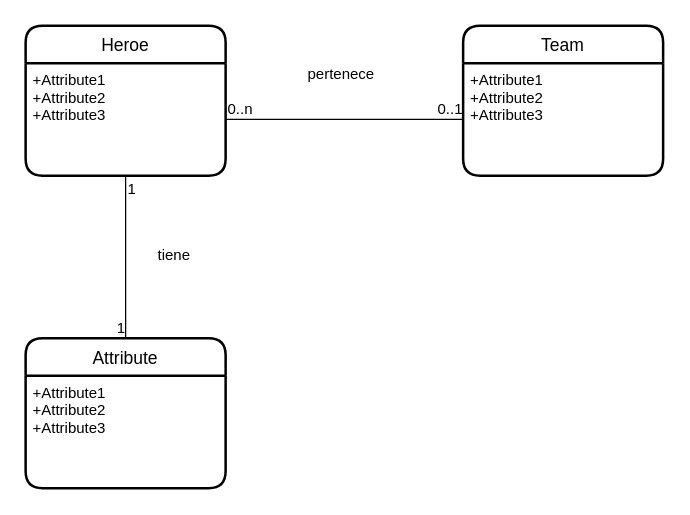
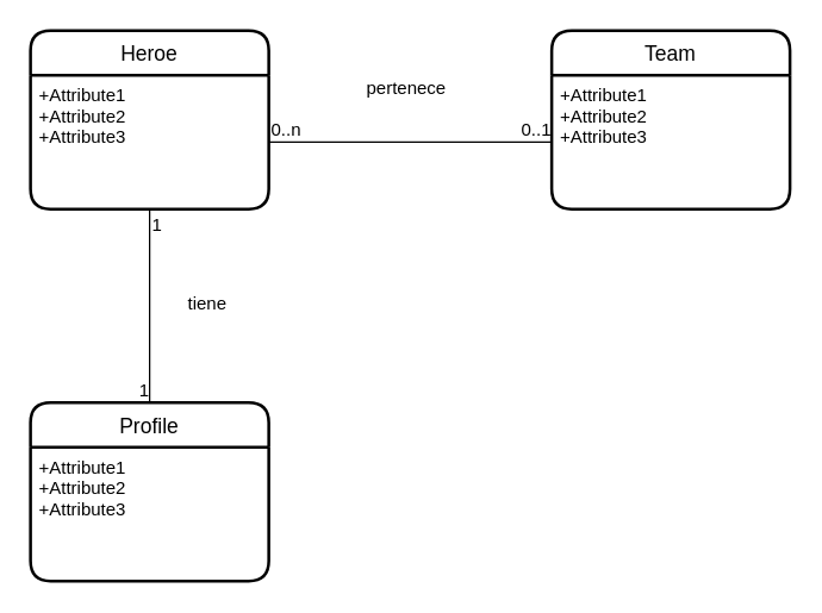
  <mxCell id="0" />
  <mxCell id="1" parent="0" />
  <mxCell id="2" value="Heroe" style="swimlane;childLayout=stackLayout;horizontal=1;startSize=30;horizontalStack=0;rounded=1;fontSize=14;fontStyle=0;strokeWidth=2;resizeParent=0;resizeLast=1;shadow=0;dashed=0;align=center;" vertex="1" parent="1"><mxGeometry x="20" y="20" width="160" height="120" as="geometry" /></mxCell>
  <mxCell id="3" value="+Attribute1&#10;+Attribute2&#10;+Attribute3" style="align=left;strokeColor=none;fillColor=none;spacingLeft=4;fontSize=12;verticalAlign=top;resizable=0;rotatable=0;part=1;" vertex="1" parent="2"><mxGeometry y="30" width="160" height="90" as="geometry" /></mxCell>
  <mxCell id="4" value="Team" style="swimlane;childLayout=stackLayout;horizontal=1;startSize=30;horizontalStack=0;rounded=1;fontSize=14;fontStyle=0;strokeWidth=2;resizeParent=0;resizeLast=1;shadow=0;dashed=0;align=center;" vertex="1" parent="1"><mxGeometry x="370" y="20" width="160" height="120" as="geometry" /></mxCell>
  <mxCell id="5" value="+Attribute1&#10;+Attribute2&#10;+Attribute3" style="align=left;strokeColor=none;fillColor=none;spacingLeft=4;fontSize=12;verticalAlign=top;resizable=0;rotatable=0;part=1;" vertex="1" parent="4"><mxGeometry y="30" width="160" height="90" as="geometry" /></mxCell>
- <mxCell id="6" value="Attribute" style="swimlane;childLayout=stackLayout;horizontal=1;startSize=30;horizontalStack=0;rounded=1;fontSize=14;fontStyle=0;strokeWidth=2;resizeParent=0;resizeLast=1;shadow=0;dashed=0;align=center;" vertex="1" parent="1"><mxGeometry x="20" y="270" width="160" height="120" as="geometry" /></mxCell>
+ <mxCell id="6" value="Profile" style="swimlane;childLayout=stackLayout;horizontal=1;startSize=30;horizontalStack=0;rounded=1;fontSize=14;fontStyle=0;strokeWidth=2;resizeParent=0;resizeLast=1;shadow=0;dashed=0;align=center;" vertex="1" parent="1"><mxGeometry x="20" y="270" width="160" height="120" as="geometry" /></mxCell>
  <mxCell id="7" value="+Attribute1&#10;+Attribute2&#10;+Attribute3" style="align=left;strokeColor=none;fillColor=none;spacingLeft=4;fontSize=12;verticalAlign=top;resizable=0;rotatable=0;part=1;" vertex="1" parent="6"><mxGeometry y="30" width="160" height="90" as="geometry" /></mxCell>
  <mxCell id="8" value="" style="endArrow=none;html=1;rounded=0;labelBorderColor=none;entryX=0;entryY=0.5;entryDx=0;entryDy=0;exitX=1;exitY=0.5;exitDx=0;exitDy=0;" edge="1" parent="1" source="3" target="5"><mxGeometry relative="1" as="geometry"><mxPoint x="170" y="220" as="sourcePoint" /><mxPoint x="330" y="220" as="targetPoint" /></mxGeometry></mxCell>
  <mxCell id="9" value="0..n" style="resizable=0;html=1;align=left;verticalAlign=bottom;" connectable="0" vertex="1" parent="8"><mxGeometry x="-1" relative="1" as="geometry"><mxPoint as="offset" /></mxGeometry></mxCell>
  <mxCell id="10" value="0..1" style="resizable=0;html=1;align=right;verticalAlign=bottom;" connectable="0" vertex="1" parent="8"><mxGeometry x="1" relative="1" as="geometry" /></mxCell>
  <mxCell id="11" value="" style="endArrow=none;html=1;rounded=0;labelBorderColor=none;entryX=0.5;entryY=0;entryDx=0;entryDy=0;exitX=0.5;exitY=1;exitDx=0;exitDy=0;" edge="1" parent="1" source="3" target="6"><mxGeometry relative="1" as="geometry"><mxPoint x="360" y="275" as="sourcePoint" /><mxPoint x="460" y="302.5" as="targetPoint" /></mxGeometry></mxCell>
  <mxCell id="12" value="1" style="resizable=0;html=1;align=left;verticalAlign=bottom;" connectable="0" vertex="1" parent="11"><mxGeometry x="-1" relative="1" as="geometry"><mxPoint y="19" as="offset" /></mxGeometry></mxCell>
  <mxCell id="13" value="1" style="resizable=0;html=1;align=right;verticalAlign=bottom;" connectable="0" vertex="1" parent="11"><mxGeometry x="1" relative="1" as="geometry" /></mxCell>
  <mxCell id="14" value="pertenece" style="text;strokeColor=none;fillColor=none;spacingLeft=4;spacingRight=4;overflow=hidden;rotatable=0;points=[[0,0.5],[1,0.5]];portConstraint=eastwest;fontSize=12;" vertex="1" parent="1"><mxGeometry x="240" y="45" width="70" height="30" as="geometry" /></mxCell>
  <mxCell id="15" value="tiene" style="text;strokeColor=none;fillColor=none;spacingLeft=4;spacingRight=4;overflow=hidden;rotatable=0;points=[[0,0.5],[1,0.5]];portConstraint=eastwest;fontSize=12;" vertex="1" parent="1"><mxGeometry x="120" y="190" width="70" height="30" as="geometry" /></mxCell>
